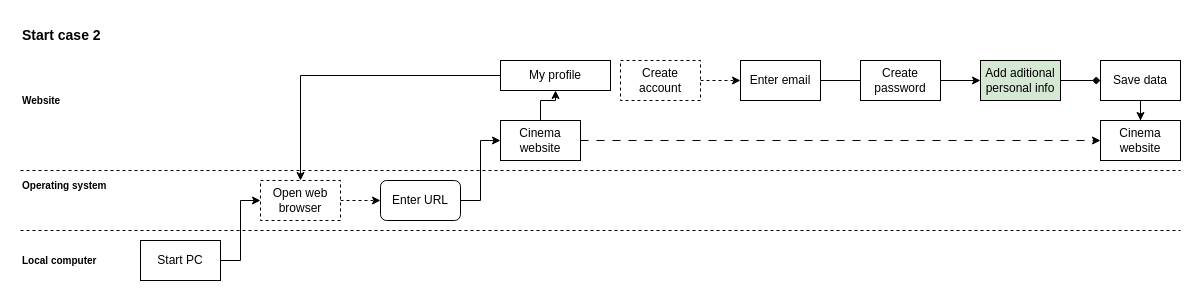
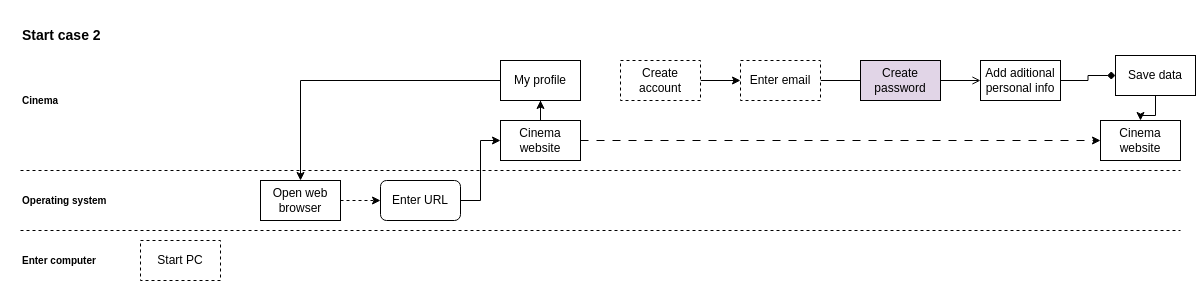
  <mxCell id="0" />
  <mxCell id="1" parent="0" />
- <mxCell id="2" style="edgeStyle=orthogonalEdgeStyle;rounded=0;orthogonalLoop=1;jettySize=auto;html=1;entryX=0;entryY=0.5;entryDx=0;entryDy=0;" edge="1" parent="1" source="3" target="6"><mxGeometry relative="1" as="geometry" /></mxCell>
- <mxCell id="3" value="Start PC" style="rounded=0;whiteSpace=wrap;html=1;" vertex="1" parent="1"><mxGeometry x="140" y="240" width="80" height="40" as="geometry" /></mxCell>
+ <mxCell id="3" value="Start PC" style="rounded=0;whiteSpace=wrap;html=1;dashed=1;" vertex="1" parent="1"><mxGeometry x="140" y="240" width="80" height="40" as="geometry" /></mxCell>
  <mxCell id="4" value="&lt;b&gt;&lt;font style=&quot;font-size: 14px;&quot;&gt;Start case 2&lt;/font&gt;&lt;/b&gt;" style="text;html=1;strokeColor=none;fillColor=none;align=left;verticalAlign=middle;whiteSpace=wrap;rounded=0;" vertex="1" parent="1"><mxGeometry x="20" y="20" width="120" height="30" as="geometry" /></mxCell>
  <mxCell id="5" style="edgeStyle=orthogonalEdgeStyle;rounded=0;orthogonalLoop=1;jettySize=auto;html=1;entryX=0;entryY=0.5;entryDx=0;entryDy=0;dashed=1;" edge="1" parent="1" source="6" target="8"><mxGeometry relative="1" as="geometry" /></mxCell>
- <mxCell id="6" value="Open web browser" style="rounded=0;whiteSpace=wrap;html=1;dashed=1;" vertex="1" parent="1"><mxGeometry x="260" y="180" width="80" height="40" as="geometry" /></mxCell>
+ <mxCell id="6" value="Open web browser" style="rounded=0;whiteSpace=wrap;html=1;" vertex="1" parent="1"><mxGeometry x="260" y="180" width="80" height="40" as="geometry" /></mxCell>
  <mxCell id="7" style="edgeStyle=orthogonalEdgeStyle;rounded=0;orthogonalLoop=1;jettySize=auto;html=1;entryX=0;entryY=0.5;entryDx=0;entryDy=0;" edge="1" parent="1" source="8" target="11"><mxGeometry relative="1" as="geometry" /></mxCell>
  <mxCell id="8" value="Enter URL" style="whiteSpace=wrap;html=1;rounded=1;" vertex="1" parent="1"><mxGeometry x="380" y="180" width="80" height="40" as="geometry" /></mxCell>
  <mxCell id="9" style="edgeStyle=orthogonalEdgeStyle;rounded=0;orthogonalLoop=1;jettySize=auto;html=1;entryX=0.5;entryY=1;entryDx=0;entryDy=0;" edge="1" parent="1" source="11" target="21"><mxGeometry relative="1" as="geometry" /></mxCell>
  <mxCell id="10" style="edgeStyle=orthogonalEdgeStyle;rounded=0;orthogonalLoop=1;jettySize=auto;html=1;entryX=0;entryY=0.5;entryDx=0;entryDy=0;dashed=1;dashPattern=8 8;" edge="1" parent="1" source="11" target="28"><mxGeometry relative="1" as="geometry" /></mxCell>
  <mxCell id="11" value="Cinema website" style="rounded=0;whiteSpace=wrap;html=1;" vertex="1" parent="1"><mxGeometry x="500" y="120" width="80" height="40" as="geometry" /></mxCell>
  <mxCell id="12" style="edgeStyle=orthogonalEdgeStyle;rounded=0;orthogonalLoop=1;jettySize=auto;html=1;" edge="1" parent="1"><mxGeometry relative="1" as="geometry"><mxPoint x="700" y="240" as="sourcePoint" /></mxGeometry></mxCell>
  <mxCell id="13" style="edgeStyle=orthogonalEdgeStyle;rounded=0;orthogonalLoop=1;jettySize=auto;html=1;entryX=0;entryY=0.5;entryDx=0;entryDy=0;" edge="1" parent="1"><mxGeometry relative="1" as="geometry"><mxPoint x="860" y="240" as="sourcePoint" /></mxGeometry></mxCell>
  <mxCell id="14" style="edgeStyle=orthogonalEdgeStyle;rounded=0;orthogonalLoop=1;jettySize=auto;html=1;entryX=0;entryY=0.5;entryDx=0;entryDy=0;" edge="1" parent="1"><mxGeometry relative="1" as="geometry"><mxPoint x="980" y="100" as="sourcePoint" /></mxGeometry></mxCell>
  <mxCell id="15" value="" style="endArrow=none;dashed=1;html=1;rounded=0;" edge="1" parent="1"><mxGeometry width="50" height="50" relative="1" as="geometry"><mxPoint x="20" y="170" as="sourcePoint" /><mxPoint x="1180" y="170" as="targetPoint" /></mxGeometry></mxCell>
  <mxCell id="16" value="" style="endArrow=none;dashed=1;html=1;rounded=0;" edge="1" parent="1"><mxGeometry width="50" height="50" relative="1" as="geometry"><mxPoint x="20" y="230" as="sourcePoint" /><mxPoint x="1180" y="230" as="targetPoint" /></mxGeometry></mxCell>
- <mxCell id="17" value="&lt;font size=&quot;1&quot;&gt;&lt;b&gt;Website&lt;/b&gt;&lt;/font&gt;" style="text;html=1;strokeColor=none;fillColor=none;align=left;verticalAlign=middle;whiteSpace=wrap;rounded=0;" vertex="1" parent="1"><mxGeometry x="20" y="85" width="120" height="30" as="geometry" /></mxCell>
- <mxCell id="18" value="&lt;font size=&quot;1&quot;&gt;&lt;b&gt;Local computer&lt;br&gt;&lt;/b&gt;&lt;/font&gt;" style="text;html=1;strokeColor=none;fillColor=none;align=left;verticalAlign=middle;whiteSpace=wrap;rounded=0;" vertex="1" parent="1"><mxGeometry x="20" y="245" width="120" height="30" as="geometry" /></mxCell>
- <mxCell id="19" value="&lt;font size=&quot;1&quot;&gt;&lt;b&gt;Operating system&lt;br&gt;&lt;/b&gt;&lt;/font&gt;" style="text;html=1;strokeColor=none;fillColor=none;align=left;verticalAlign=middle;whiteSpace=wrap;rounded=0;" vertex="1" parent="1"><mxGeometry x="20" y="170" width="120" height="30" as="geometry" /></mxCell>
+ <mxCell id="17" value="&lt;font size=&quot;1&quot;&gt;&lt;b&gt;Cinema&lt;/b&gt;&lt;/font&gt;" style="text;html=1;strokeColor=none;fillColor=none;align=left;verticalAlign=middle;whiteSpace=wrap;rounded=0;" vertex="1" parent="1"><mxGeometry x="20" y="85" width="120" height="30" as="geometry" /></mxCell>
+ <mxCell id="18" value="&lt;font size=&quot;1&quot;&gt;&lt;b&gt;Enter computer&lt;br&gt;&lt;/b&gt;&lt;/font&gt;" style="text;html=1;strokeColor=none;fillColor=none;align=left;verticalAlign=middle;whiteSpace=wrap;rounded=0;" vertex="1" parent="1"><mxGeometry x="20" y="245" width="120" height="30" as="geometry" /></mxCell>
+ <mxCell id="19" value="&lt;font size=&quot;1&quot;&gt;&lt;b&gt;Operating system&lt;br&gt;&lt;/b&gt;&lt;/font&gt;" style="text;html=1;strokeColor=none;fillColor=none;align=left;verticalAlign=middle;whiteSpace=wrap;rounded=0;" vertex="1" parent="1"><mxGeometry x="20" y="185" width="120" height="30" as="geometry" /></mxCell>
  <mxCell id="20" style="edgeStyle=orthogonalEdgeStyle;rounded=0;orthogonalLoop=1;jettySize=auto;html=1;" edge="1" parent="1" source="21" target="6"><mxGeometry relative="1" as="geometry" /></mxCell>
- <mxCell id="21" value="My profile" style="rounded=0;whiteSpace=wrap;html=1;" vertex="1" parent="1"><mxGeometry x="500" y="60" width="110" height="30" as="geometry" /></mxCell>
- <mxCell id="22" style="edgeStyle=orthogonalEdgeStyle;rounded=0;orthogonalLoop=1;jettySize=auto;html=1;entryX=0;entryY=0.5;entryDx=0;entryDy=0;dashed=1;" edge="1" parent="1" source="23" target="25"><mxGeometry relative="1" as="geometry" /></mxCell>
+ <mxCell id="21" value="My profile" style="rounded=0;whiteSpace=wrap;html=1;" vertex="1" parent="1"><mxGeometry x="500" y="60" width="80" height="40" as="geometry" /></mxCell>
+ <mxCell id="22" style="edgeStyle=orthogonalEdgeStyle;rounded=0;orthogonalLoop=1;jettySize=auto;html=1;entryX=0;entryY=0.5;entryDx=0;entryDy=0;" edge="1" parent="1" source="23" target="25"><mxGeometry relative="1" as="geometry" /></mxCell>
  <mxCell id="23" value="Create account" style="rounded=0;whiteSpace=wrap;html=1;dashed=1;" vertex="1" parent="1"><mxGeometry x="620" y="60" width="80" height="40" as="geometry" /></mxCell>
  <mxCell id="24" style="edgeStyle=orthogonalEdgeStyle;rounded=0;orthogonalLoop=1;jettySize=auto;html=1;entryX=0;entryY=0.5;entryDx=0;entryDy=0;endArrow=none;" edge="1" parent="1" source="25" target="27"><mxGeometry relative="1" as="geometry" /></mxCell>
- <mxCell id="25" value="Enter email" style="rounded=0;whiteSpace=wrap;html=1;" vertex="1" parent="1"><mxGeometry x="740" y="60" width="80" height="40" as="geometry" /></mxCell>
- <mxCell id="26" style="edgeStyle=orthogonalEdgeStyle;rounded=0;orthogonalLoop=1;jettySize=auto;html=1;entryX=0;entryY=0.5;entryDx=0;entryDy=0;" edge="1" parent="1" source="27" target="30"><mxGeometry relative="1" as="geometry" /></mxCell>
- <mxCell id="27" value="Create password" style="rounded=0;whiteSpace=wrap;html=1;" vertex="1" parent="1"><mxGeometry x="860" y="60" width="80" height="40" as="geometry" /></mxCell>
+ <mxCell id="25" value="Enter email" style="rounded=0;whiteSpace=wrap;html=1;dashed=1;" vertex="1" parent="1"><mxGeometry x="740" y="60" width="80" height="40" as="geometry" /></mxCell>
+ <mxCell id="26" style="edgeStyle=orthogonalEdgeStyle;rounded=0;orthogonalLoop=1;jettySize=auto;html=1;entryX=0;entryY=0.5;entryDx=0;entryDy=0;endArrow=open;" edge="1" parent="1" source="27" target="30"><mxGeometry relative="1" as="geometry" /></mxCell>
+ <mxCell id="27" value="Create password" style="rounded=0;whiteSpace=wrap;html=1;fillColor=#e1d5e7;" vertex="1" parent="1"><mxGeometry x="860" y="60" width="80" height="40" as="geometry" /></mxCell>
  <mxCell id="28" value="Cinema website" style="rounded=0;whiteSpace=wrap;html=1;" vertex="1" parent="1"><mxGeometry x="1100" y="120" width="80" height="40" as="geometry" /></mxCell>
  <mxCell id="29" style="edgeStyle=orthogonalEdgeStyle;rounded=0;orthogonalLoop=1;jettySize=auto;html=1;entryX=0;entryY=0.5;entryDx=0;entryDy=0;endArrow=diamond;" edge="1" parent="1" source="30" target="32"><mxGeometry relative="1" as="geometry" /></mxCell>
- <mxCell id="30" value="Add aditional personal info" style="rounded=0;whiteSpace=wrap;html=1;fillColor=#d5e8d4;" vertex="1" parent="1"><mxGeometry x="980" y="60" width="80" height="40" as="geometry" /></mxCell>
+ <mxCell id="30" value="Add aditional personal info" style="rounded=0;whiteSpace=wrap;html=1;" vertex="1" parent="1"><mxGeometry x="980" y="60" width="80" height="40" as="geometry" /></mxCell>
  <mxCell id="31" style="edgeStyle=orthogonalEdgeStyle;rounded=0;orthogonalLoop=1;jettySize=auto;html=1;entryX=0.5;entryY=0;entryDx=0;entryDy=0;" edge="1" parent="1" source="32" target="28"><mxGeometry relative="1" as="geometry" /></mxCell>
- <mxCell id="32" value="Save data" style="rounded=0;whiteSpace=wrap;html=1;" vertex="1" parent="1"><mxGeometry x="1100" y="60" width="80" height="40" as="geometry" /></mxCell>
+ <mxCell id="32" value="Save data" style="rounded=0;whiteSpace=wrap;html=1;" vertex="1" parent="1"><mxGeometry x="1115" y="55" width="80" height="40" as="geometry" /></mxCell>
